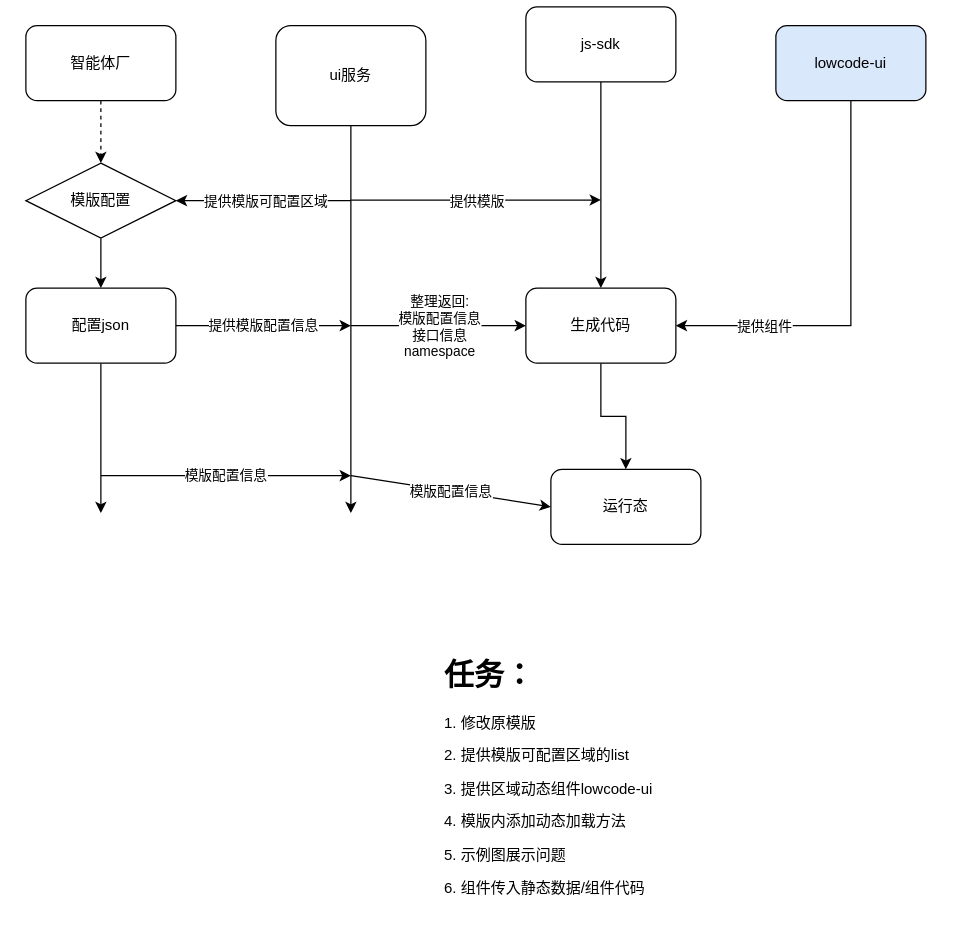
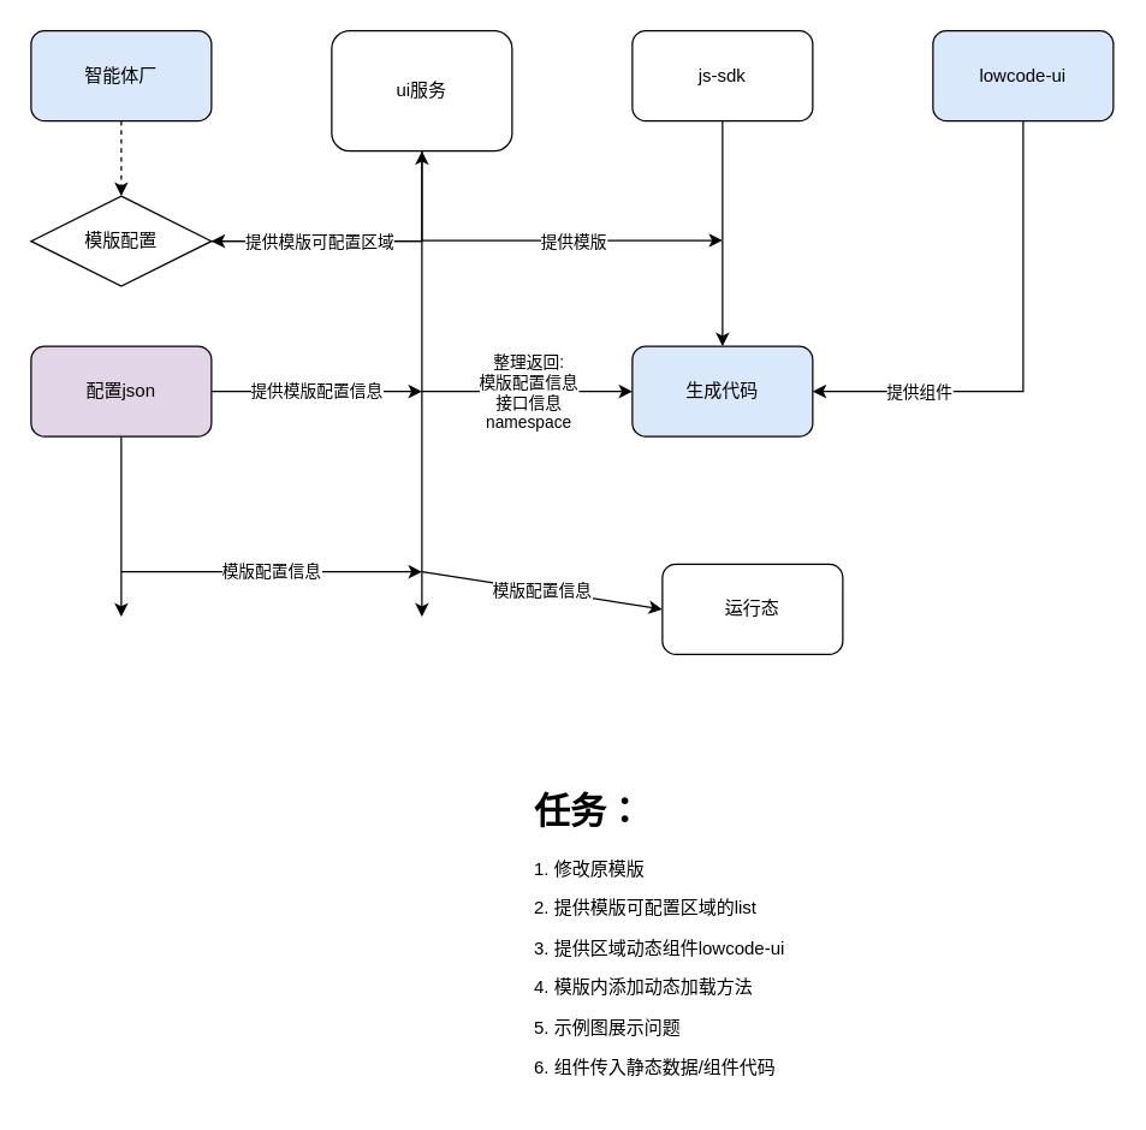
  <mxCell id="0" />
  <mxCell id="1" parent="0" />
  <mxCell id="2" value="" style="edgeStyle=orthogonalEdgeStyle;rounded=0;orthogonalLoop=1;jettySize=auto;html=1;dashed=1;" edge="1" parent="1" source="3" target="5"><mxGeometry relative="1" as="geometry" /></mxCell>
- <mxCell id="3" value="智能体厂" style="rounded=1;whiteSpace=wrap;html=1;" vertex="1" parent="1"><mxGeometry x="20" y="20" width="120" height="60" as="geometry" /></mxCell>
- <mxCell id="4" value="" style="edgeStyle=orthogonalEdgeStyle;rounded=0;orthogonalLoop=1;jettySize=auto;html=1;" edge="1" parent="1" source="5" target="13"><mxGeometry relative="1" as="geometry" /></mxCell>
+ <mxCell id="3" value="智能体厂" style="rounded=1;whiteSpace=wrap;html=1;fillColor=#dae8fc;" vertex="1" parent="1"><mxGeometry x="20" y="20" width="120" height="60" as="geometry" /></mxCell>
+ <mxCell id="4" value="" style="edgeStyle=orthogonalEdgeStyle;rounded=0;orthogonalLoop=1;jettySize=auto;html=1;" edge="1" parent="1" source="5" target="9"><mxGeometry relative="1" as="geometry" /></mxCell>
  <mxCell id="5" value="模版配置" style="rhombus;whiteSpace=wrap;html=1;" vertex="1" parent="1"><mxGeometry x="20" y="130" width="120" height="60" as="geometry" /></mxCell>
  <mxCell id="6" value="" style="edgeStyle=orthogonalEdgeStyle;rounded=0;orthogonalLoop=1;jettySize=auto;html=1;fontColor=#FF3333;" edge="1" parent="1" source="7" target="15"><mxGeometry relative="1" as="geometry" /></mxCell>
- <mxCell id="7" value="js-sdk" style="rounded=1;whiteSpace=wrap;html=1;" vertex="1" parent="1"><mxGeometry x="420" y="5" width="120" height="60" as="geometry" /></mxCell>
+ <mxCell id="7" value="js-sdk" style="rounded=1;whiteSpace=wrap;html=1;" vertex="1" parent="1"><mxGeometry x="420" y="20" width="120" height="60" as="geometry" /></mxCell>
  <mxCell id="8" style="edgeStyle=orthogonalEdgeStyle;rounded=0;orthogonalLoop=1;jettySize=auto;html=1;fontColor=#000000;" edge="1" parent="1" source="9"><mxGeometry relative="1" as="geometry"><mxPoint x="280" y="410" as="targetPoint" /></mxGeometry></mxCell>
  <mxCell id="9" value="ui服务" style="rounded=1;whiteSpace=wrap;html=1;" vertex="1" parent="1"><mxGeometry x="220" y="20" width="120" height="80" as="geometry" /></mxCell>
  <mxCell id="10" value="" style="endArrow=classic;html=1;rounded=0;entryX=1;entryY=0.5;entryDx=0;entryDy=0;" edge="1" parent="1" target="5"><mxGeometry relative="1" as="geometry"><mxPoint x="280" y="160" as="sourcePoint" /><mxPoint x="510" y="320" as="targetPoint" /><Array as="points"><mxPoint x="180" y="160" /></Array></mxGeometry></mxCell>
  <mxCell id="11" value="提供模版可配置区域" style="edgeLabel;resizable=0;html=1;align=center;verticalAlign=middle;" connectable="0" vertex="1" parent="10"><mxGeometry relative="1" as="geometry"><mxPoint x="1" as="offset" /></mxGeometry></mxCell>
  <mxCell id="12" style="edgeStyle=orthogonalEdgeStyle;rounded=0;orthogonalLoop=1;jettySize=auto;html=1;fontColor=#000000;" edge="1" parent="1" source="13"><mxGeometry relative="1" as="geometry"><mxPoint x="80" y="410" as="targetPoint" /></mxGeometry></mxCell>
- <mxCell id="13" value="配置json" style="whiteSpace=wrap;html=1;rounded=1;" vertex="1" parent="1"><mxGeometry x="20" y="230" width="120" height="60" as="geometry" /></mxCell>
- <mxCell id="14" value="" style="edgeStyle=orthogonalEdgeStyle;rounded=0;orthogonalLoop=1;jettySize=auto;html=1;fontColor=#000000;" edge="1" parent="1" source="15" target="26"><mxGeometry relative="1" as="geometry" /></mxCell>
- <mxCell id="15" value="生成代码" style="whiteSpace=wrap;html=1;rounded=1;" vertex="1" parent="1"><mxGeometry x="420" y="230" width="120" height="60" as="geometry" /></mxCell>
+ <mxCell id="13" value="配置json" style="whiteSpace=wrap;html=1;rounded=1;fillColor=#e1d5e7;" vertex="1" parent="1"><mxGeometry x="20" y="230" width="120" height="60" as="geometry" /></mxCell>
+ <mxCell id="15" value="生成代码" style="whiteSpace=wrap;html=1;rounded=1;fillColor=#dae8fc;" vertex="1" parent="1"><mxGeometry x="420" y="230" width="120" height="60" as="geometry" /></mxCell>
  <mxCell id="16" value="" style="endArrow=classic;html=1;rounded=0;fontColor=#FF3333;" edge="1" parent="1"><mxGeometry relative="1" as="geometry"><mxPoint x="280" y="159.5" as="sourcePoint" /><mxPoint x="480" y="159.5" as="targetPoint" /><Array as="points"><mxPoint x="430" y="159.5" /></Array></mxGeometry></mxCell>
  <mxCell id="17" value="&lt;font color=&quot;#000000&quot;&gt;提供模版&lt;/font&gt;" style="edgeLabel;resizable=0;html=1;align=center;verticalAlign=middle;fontColor=#FF3333;" connectable="0" vertex="1" parent="16"><mxGeometry relative="1" as="geometry"><mxPoint y="1" as="offset" /></mxGeometry></mxCell>
  <mxCell id="18" value="&lt;span style=&quot;color: rgb(0, 0, 0); font-family: Helvetica; font-size: 11px; font-style: normal; font-variant-ligatures: normal; font-variant-caps: normal; font-weight: 400; letter-spacing: normal; orphans: 2; text-align: center; text-indent: 0px; text-transform: none; widows: 2; word-spacing: 0px; -webkit-text-stroke-width: 0px; background-color: rgb(255, 255, 255); text-decoration-thickness: initial; text-decoration-style: initial; text-decoration-color: initial; float: none; display: inline !important;&quot;&gt;提供模版配置信息&lt;br&gt;&lt;/span&gt;" style="endArrow=classic;html=1;rounded=0;fontColor=#000000;exitX=1;exitY=0.5;exitDx=0;exitDy=0;" edge="1" parent="1" source="13"><mxGeometry relative="1" as="geometry"><mxPoint x="410" y="320" as="sourcePoint" /><mxPoint x="280" y="260" as="targetPoint" /><mxPoint as="offset" /></mxGeometry></mxCell>
  <mxCell id="19" value="lowcode-ui" style="rounded=1;whiteSpace=wrap;html=1;fontColor=#000000;fillColor=#dae8fc;" vertex="1" parent="1"><mxGeometry x="620" y="20" width="120" height="60" as="geometry" /></mxCell>
  <mxCell id="20" value="" style="endArrow=classic;html=1;rounded=0;fontColor=#000000;exitX=0.5;exitY=1;exitDx=0;exitDy=0;" edge="1" parent="1" source="19"><mxGeometry relative="1" as="geometry"><mxPoint x="410" y="310" as="sourcePoint" /><mxPoint x="540" y="260" as="targetPoint" /><Array as="points"><mxPoint x="680" y="210" /><mxPoint x="680" y="260" /></Array></mxGeometry></mxCell>
  <mxCell id="21" value="提供组件" style="edgeLabel;resizable=0;html=1;align=center;verticalAlign=middle;fontColor=#000000;" connectable="0" vertex="1" parent="20"><mxGeometry relative="1" as="geometry"><mxPoint x="-70" y="20" as="offset" /></mxGeometry></mxCell>
  <mxCell id="22" value="" style="endArrow=classic;html=1;rounded=0;fontColor=#000000;" edge="1" parent="1"><mxGeometry relative="1" as="geometry"><mxPoint x="280" y="260" as="sourcePoint" /><mxPoint x="420" y="260" as="targetPoint" /></mxGeometry></mxCell>
  <mxCell id="23" value="整理返回:&lt;br&gt;模版配置信息&lt;br&gt;接口信息&lt;br&gt;namespace" style="edgeLabel;resizable=0;html=1;align=center;verticalAlign=middle;fontColor=#000000;" connectable="0" vertex="1" parent="22"><mxGeometry relative="1" as="geometry" /></mxCell>
  <mxCell id="24" value="&lt;span style=&quot;color: rgb(0, 0, 0); font-family: Helvetica; font-size: 11px; font-style: normal; font-variant-ligatures: normal; font-variant-caps: normal; font-weight: 400; letter-spacing: normal; orphans: 2; text-align: center; text-indent: 0px; text-transform: none; widows: 2; word-spacing: 0px; -webkit-text-stroke-width: 0px; background-color: rgb(255, 255, 255); text-decoration-thickness: initial; text-decoration-style: initial; text-decoration-color: initial; float: none; display: inline !important;&quot;&gt;模版配置信息&lt;/span&gt;" style="endArrow=classic;html=1;rounded=0;fontColor=#000000;" edge="1" parent="1"><mxGeometry relative="1" as="geometry"><mxPoint x="80" y="380" as="sourcePoint" /><mxPoint x="280" y="380" as="targetPoint" /><mxPoint as="offset" /></mxGeometry></mxCell>
  <mxCell id="25" value="&lt;span style=&quot;color: rgb(0, 0, 0); font-family: Helvetica; font-size: 11px; font-style: normal; font-variant-ligatures: normal; font-variant-caps: normal; font-weight: 400; letter-spacing: normal; orphans: 2; text-align: center; text-indent: 0px; text-transform: none; widows: 2; word-spacing: 0px; -webkit-text-stroke-width: 0px; background-color: rgb(255, 255, 255); text-decoration-thickness: initial; text-decoration-style: initial; text-decoration-color: initial; float: none; display: inline !important;&quot;&gt;模版配置信息&lt;/span&gt;" style="endArrow=classic;html=1;rounded=0;fontColor=#000000;entryX=0;entryY=0.5;entryDx=0;entryDy=0;" edge="1" parent="1" target="26"><mxGeometry relative="1" as="geometry"><mxPoint x="280" y="380" as="sourcePoint" /><mxPoint x="300" y="280" as="targetPoint" /><mxPoint as="offset" /></mxGeometry></mxCell>
  <mxCell id="26" value="运行态" style="whiteSpace=wrap;html=1;rounded=1;" vertex="1" parent="1"><mxGeometry x="440" y="375" width="120" height="60" as="geometry" /></mxCell>
  <mxCell id="27" value="&lt;h1&gt;任务：&lt;/h1&gt;&lt;div&gt;1. 修改原模版&lt;/div&gt;&lt;p&gt;2. 提供模版可配置区域的list&lt;/p&gt;&lt;p&gt;3. 提供区域动态组件lowcode-ui&lt;/p&gt;&lt;p&gt;4. 模版内添加动态加载方法&lt;span style=&quot;background-color: initial;&quot;&gt;&amp;nbsp;&lt;/span&gt;&lt;/p&gt;&lt;p&gt;5. 示例图展示问题&lt;/p&gt;&lt;p&gt;6. 组件传入静态数据/组件代码&lt;/p&gt;" style="text;html=1;strokeColor=none;fillColor=none;spacing=5;spacingTop=-20;whiteSpace=wrap;overflow=hidden;rounded=0;fontColor=#000000;" vertex="1" parent="1"><mxGeometry x="350" y="520" width="300" height="210" as="geometry" /></mxCell>
